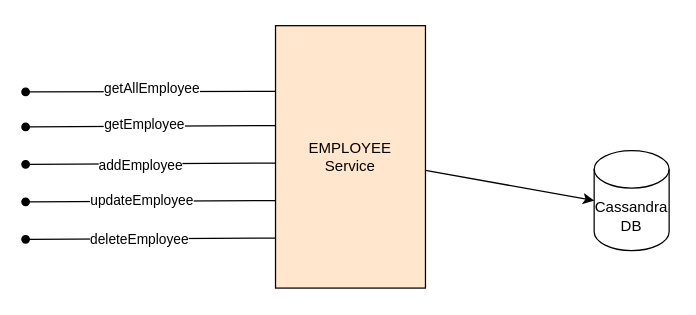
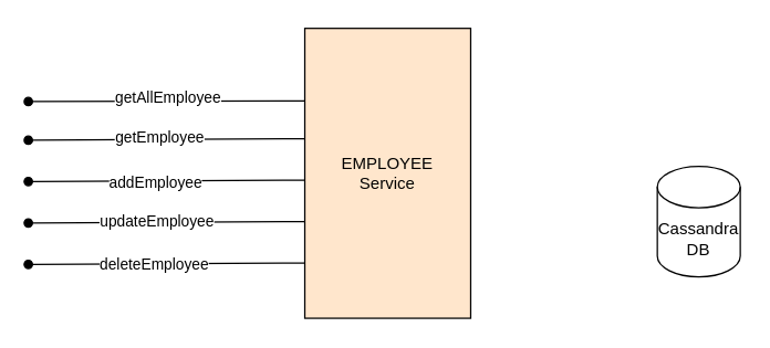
  <mxCell id="0" />
  <mxCell id="1" parent="0" />
- <mxCell id="2" style="edgeStyle=none;rounded=0;orthogonalLoop=1;jettySize=auto;html=1;entryX=0;entryY=0.5;entryDx=0;entryDy=0;entryPerimeter=0;endArrow=classic;endFill=1;" edge="1" parent="1" source="3" target="14"><mxGeometry relative="1" as="geometry" /></mxCell>
  <mxCell id="3" value="EMPLOYEE&lt;br&gt;Service" style="rounded=0;whiteSpace=wrap;html=1;fillColor=#ffe6cc;" vertex="1" parent="1"><mxGeometry x="220" y="20" width="120" height="210" as="geometry" /></mxCell>
  <mxCell id="4" value="" style="endArrow=oval;html=1;exitX=0;exitY=0.25;exitDx=0;exitDy=0;endFill=1;" edge="1" parent="1" source="3"><mxGeometry width="50" height="50" relative="1" as="geometry"><mxPoint x="50" y="220" as="sourcePoint" /><mxPoint x="20" y="73" as="targetPoint" /></mxGeometry></mxCell>
  <mxCell id="5" value="getAllEmployee" style="edgeLabel;html=1;align=center;verticalAlign=middle;resizable=0;points=[];" vertex="1" connectable="0" parent="4"><mxGeometry x="0.19" y="-3" relative="1" as="geometry"><mxPoint x="20" as="offset" /></mxGeometry></mxCell>
  <mxCell id="6" value="" style="endArrow=oval;html=1;exitX=0;exitY=0.25;exitDx=0;exitDy=0;endFill=1;" edge="1" parent="1"><mxGeometry width="50" height="50" relative="1" as="geometry"><mxPoint x="220" y="100" as="sourcePoint" /><mxPoint x="20" y="101" as="targetPoint" /></mxGeometry></mxCell>
  <mxCell id="7" value="getEmployee" style="edgeLabel;html=1;align=center;verticalAlign=middle;resizable=0;points=[];" vertex="1" connectable="0" parent="6"><mxGeometry x="0.15" y="-2" relative="1" as="geometry"><mxPoint x="10" as="offset" /></mxGeometry></mxCell>
  <mxCell id="8" value="" style="endArrow=oval;html=1;exitX=0;exitY=0.25;exitDx=0;exitDy=0;endFill=1;" edge="1" parent="1"><mxGeometry width="50" height="50" relative="1" as="geometry"><mxPoint x="220" y="130" as="sourcePoint" /><mxPoint x="20" y="131" as="targetPoint" /></mxGeometry></mxCell>
  <mxCell id="9" value="addEmployee" style="edgeLabel;html=1;align=center;verticalAlign=middle;resizable=0;points=[];" vertex="1" connectable="0" parent="8"><mxGeometry x="0.09" y="1" relative="1" as="geometry"><mxPoint as="offset" /></mxGeometry></mxCell>
  <mxCell id="10" value="" style="endArrow=oval;html=1;exitX=0;exitY=0.25;exitDx=0;exitDy=0;endFill=1;" edge="1" parent="1"><mxGeometry width="50" height="50" relative="1" as="geometry"><mxPoint x="220" y="160" as="sourcePoint" /><mxPoint x="20" y="161" as="targetPoint" /></mxGeometry></mxCell>
  <mxCell id="11" value="updateEmployee" style="edgeLabel;html=1;align=center;verticalAlign=middle;resizable=0;points=[];" vertex="1" connectable="0" parent="10"><mxGeometry x="0.37" y="-1" relative="1" as="geometry"><mxPoint x="30" as="offset" /></mxGeometry></mxCell>
  <mxCell id="12" value="" style="endArrow=oval;html=1;exitX=0;exitY=0.25;exitDx=0;exitDy=0;endFill=1;" edge="1" parent="1"><mxGeometry width="50" height="50" relative="1" as="geometry"><mxPoint x="220" y="190" as="sourcePoint" /><mxPoint x="20" y="191" as="targetPoint" /></mxGeometry></mxCell>
  <mxCell id="13" value="deleteEmployee" style="edgeLabel;html=1;align=center;verticalAlign=middle;resizable=0;points=[];" vertex="1" connectable="0" parent="12"><mxGeometry x="0.2" relative="1" as="geometry"><mxPoint x="10" as="offset" /></mxGeometry></mxCell>
  <mxCell id="14" value="Cassandra&lt;br&gt;DB" style="shape=cylinder3;whiteSpace=wrap;html=1;boundedLbl=1;backgroundOutline=1;size=15;" vertex="1" parent="1"><mxGeometry x="475" y="120" width="60" height="80" as="geometry" /></mxCell>
